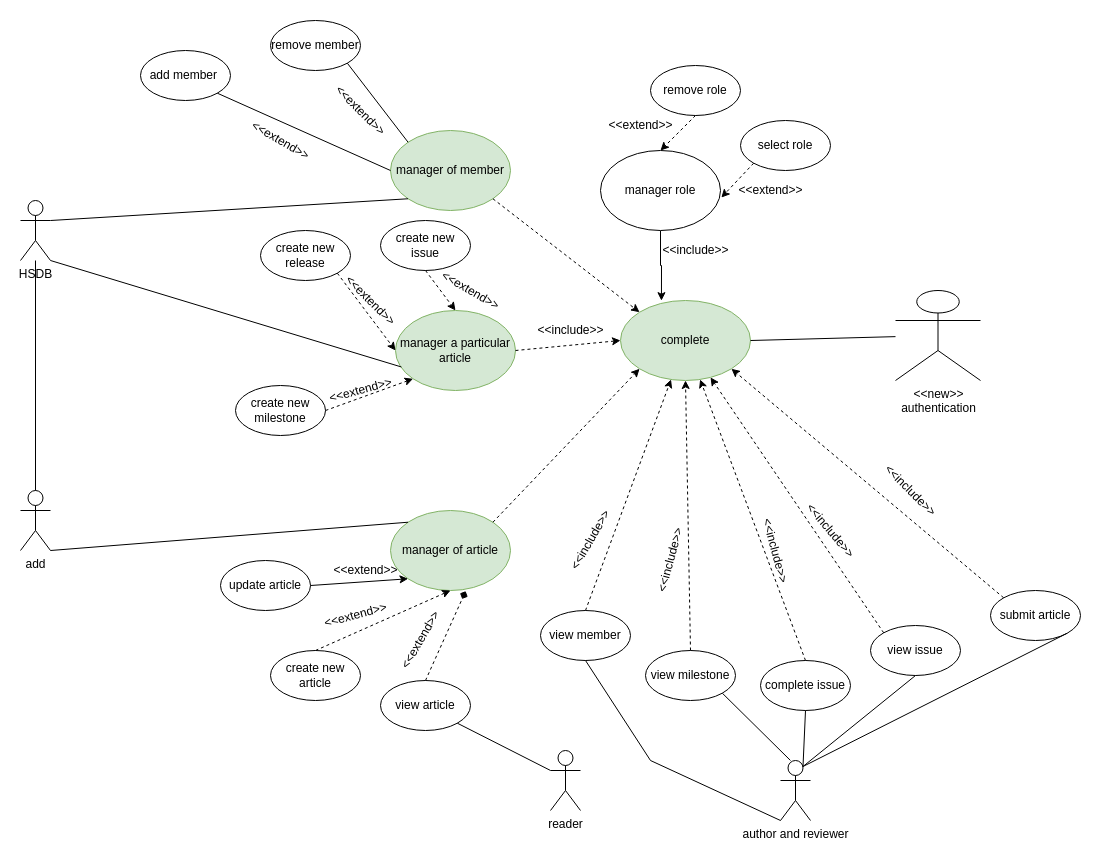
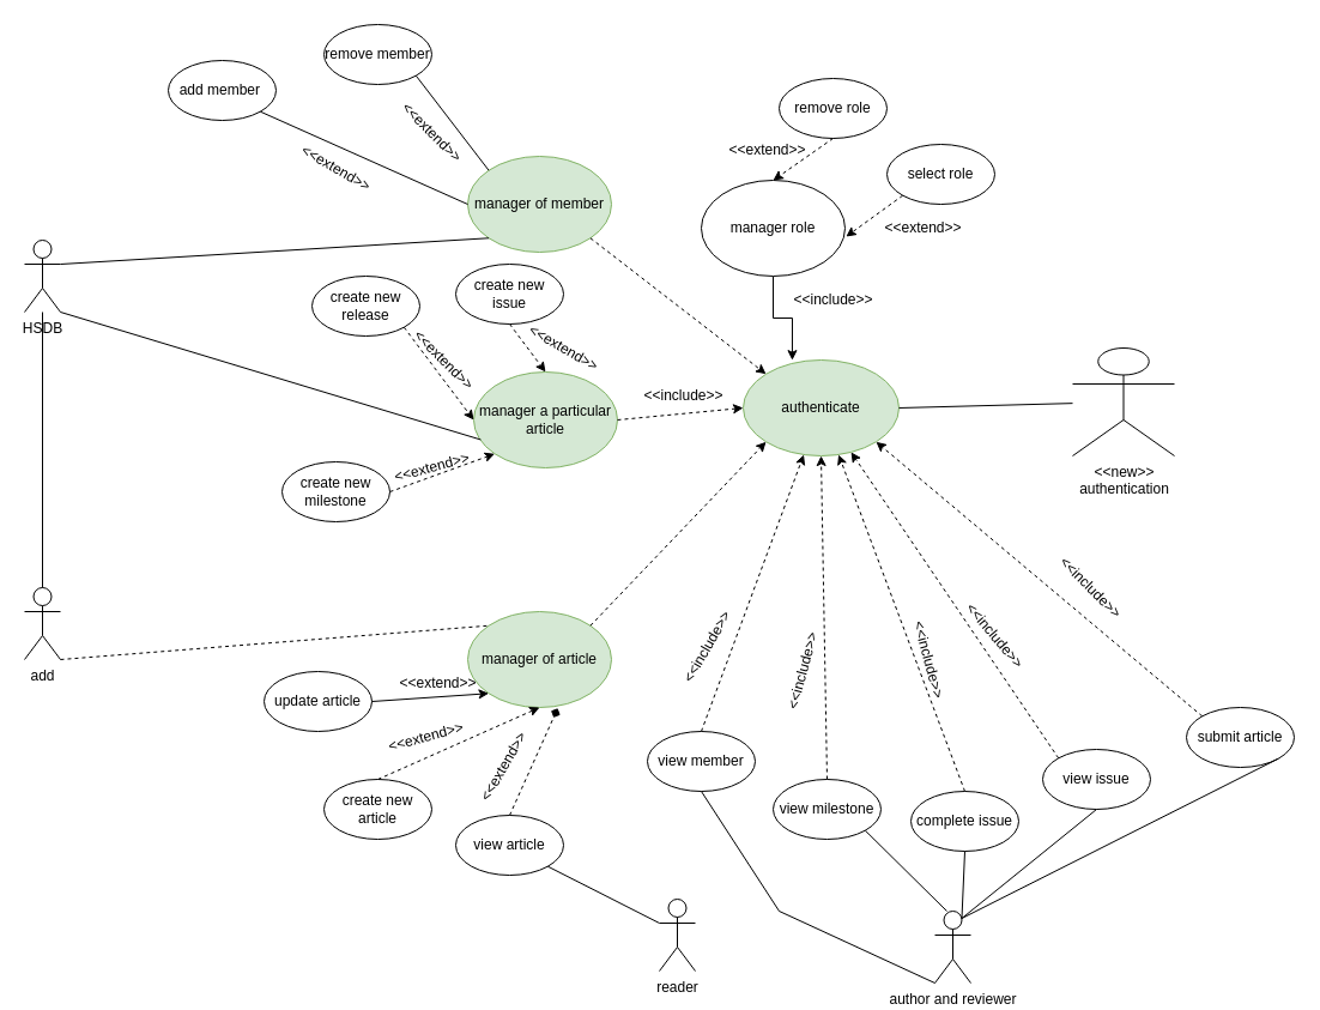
  <mxCell id="0" />
  <mxCell id="1" parent="0" />
- <mxCell id="2" value="complete" style="ellipse;whiteSpace=wrap;html=1;fillColor=#d5e8d4;strokeColor=#82b366;" vertex="1" parent="1"><mxGeometry x="620" y="300" width="130" height="80" as="geometry" /></mxCell>
+ <mxCell id="2" value="authenticate" style="ellipse;whiteSpace=wrap;html=1;fillColor=#d5e8d4;strokeColor=#82b366;" vertex="1" parent="1"><mxGeometry x="620" y="300" width="130" height="80" as="geometry" /></mxCell>
  <mxCell id="3" value="manager of member" style="ellipse;whiteSpace=wrap;html=1;fillColor=#d5e8d4;strokeColor=#82b366;" vertex="1" parent="1"><mxGeometry x="390" y="130" width="120" height="80" as="geometry" /></mxCell>
  <mxCell id="4" value="manager a particular&lt;br&gt;article" style="ellipse;whiteSpace=wrap;html=1;fillColor=#d5e8d4;strokeColor=#82b366;" vertex="1" parent="1"><mxGeometry x="395" y="310" width="120" height="80" as="geometry" /></mxCell>
  <mxCell id="5" value="manager of article" style="ellipse;whiteSpace=wrap;html=1;fillColor=#d5e8d4;strokeColor=#82b366;" vertex="1" parent="1"><mxGeometry x="390" y="510" width="120" height="80" as="geometry" /></mxCell>
  <mxCell id="6" value="remove member" style="ellipse;whiteSpace=wrap;html=1;" vertex="1" parent="1"><mxGeometry x="270" y="20" width="90" height="50" as="geometry" /></mxCell>
  <mxCell id="7" value="view article" style="ellipse;whiteSpace=wrap;html=1;" vertex="1" parent="1"><mxGeometry x="380" y="680" width="90" height="50" as="geometry" /></mxCell>
  <mxCell id="8" value="add member&amp;nbsp;" style="ellipse;whiteSpace=wrap;html=1;" vertex="1" parent="1"><mxGeometry x="140" y="50" width="90" height="50" as="geometry" /></mxCell>
  <mxCell id="9" value="" style="endArrow=none;html=1;rounded=0;entryX=1;entryY=1;entryDx=0;entryDy=0;exitX=0;exitY=0.5;exitDx=0;exitDy=0;" edge="1" parent="1" source="3" target="8"><mxGeometry width="50" height="50" relative="1" as="geometry"><mxPoint x="210" y="160" as="sourcePoint" /><mxPoint x="260" y="110" as="targetPoint" /></mxGeometry></mxCell>
  <mxCell id="10" value="" style="endArrow=none;html=1;rounded=0;entryX=1;entryY=1;entryDx=0;entryDy=0;exitX=0;exitY=0;exitDx=0;exitDy=0;" edge="1" parent="1" source="3" target="6"><mxGeometry width="50" height="50" relative="1" as="geometry"><mxPoint x="340" y="120" as="sourcePoint" /><mxPoint x="390" y="70" as="targetPoint" /></mxGeometry></mxCell>
  <mxCell id="11" value="" style="endArrow=classic;html=1;rounded=0;strokeColor=default;exitX=1;exitY=0.5;exitDx=0;exitDy=0;entryX=0;entryY=0.5;entryDx=0;entryDy=0;dashed=1;" edge="1" parent="1" source="4" target="2"><mxGeometry width="50" height="50" relative="1" as="geometry"><mxPoint x="570" y="370" as="sourcePoint" /><mxPoint x="620" y="320" as="targetPoint" /></mxGeometry></mxCell>
  <mxCell id="12" value="" style="endArrow=classic;html=1;rounded=0;dashed=1;strokeColor=default;entryX=0;entryY=0;entryDx=0;entryDy=0;exitX=1;exitY=1;exitDx=0;exitDy=0;" edge="1" parent="1" source="3" target="2"><mxGeometry width="50" height="50" relative="1" as="geometry"><mxPoint x="510" y="230" as="sourcePoint" /><mxPoint x="560" y="180" as="targetPoint" /></mxGeometry></mxCell>
  <mxCell id="13" value="" style="endArrow=classic;html=1;rounded=0;dashed=1;strokeColor=default;entryX=0;entryY=1;entryDx=0;entryDy=0;exitX=1;exitY=0;exitDx=0;exitDy=0;" edge="1" parent="1" source="5" target="2"><mxGeometry width="50" height="50" relative="1" as="geometry"><mxPoint x="565" y="440" as="sourcePoint" /><mxPoint x="615" y="390" as="targetPoint" /></mxGeometry></mxCell>
  <mxCell id="14" value="view issue" style="ellipse;whiteSpace=wrap;html=1;" vertex="1" parent="1"><mxGeometry x="870" y="625" width="90" height="50" as="geometry" /></mxCell>
  <mxCell id="15" value="view milestone" style="ellipse;whiteSpace=wrap;html=1;" vertex="1" parent="1"><mxGeometry x="645" y="650" width="90" height="50" as="geometry" /></mxCell>
  <mxCell id="16" value="view member" style="ellipse;whiteSpace=wrap;html=1;" vertex="1" parent="1"><mxGeometry x="540" y="610" width="90" height="50" as="geometry" /></mxCell>
  <mxCell id="17" value="complete issue" style="ellipse;whiteSpace=wrap;html=1;" vertex="1" parent="1"><mxGeometry x="760" y="660" width="90" height="50" as="geometry" /></mxCell>
  <mxCell id="18" value="create new article" style="ellipse;whiteSpace=wrap;html=1;" vertex="1" parent="1"><mxGeometry x="270" y="650" width="90" height="50" as="geometry" /></mxCell>
  <mxCell id="19" value="update article" style="ellipse;whiteSpace=wrap;html=1;" vertex="1" parent="1"><mxGeometry x="220" y="560" width="90" height="50" as="geometry" /></mxCell>
  <mxCell id="20" style="edgeStyle=orthogonalEdgeStyle;rounded=0;orthogonalLoop=1;jettySize=auto;html=1;entryX=0.315;entryY=0.002;entryDx=0;entryDy=0;strokeColor=default;entryPerimeter=0;" edge="1" parent="1" source="21" target="2"><mxGeometry relative="1" as="geometry" /></mxCell>
- <mxCell id="21" value="manager role" style="ellipse;whiteSpace=wrap;html=1;" vertex="1" parent="1"><mxGeometry x="600" y="150" width="120" height="80" as="geometry" /></mxCell>
+ <mxCell id="21" value="manager role" style="ellipse;whiteSpace=wrap;html=1;" vertex="1" parent="1"><mxGeometry x="585" y="150" width="120" height="80" as="geometry" /></mxCell>
  <mxCell id="22" value="remove role" style="ellipse;whiteSpace=wrap;html=1;" vertex="1" parent="1"><mxGeometry x="650" y="65" width="90" height="50" as="geometry" /></mxCell>
  <mxCell id="23" value="select role" style="ellipse;whiteSpace=wrap;html=1;direction=west;" vertex="1" parent="1"><mxGeometry x="740" y="120" width="90" height="50" as="geometry" /></mxCell>
  <mxCell id="24" value="" style="endArrow=classic;html=1;rounded=0;strokeColor=default;entryX=1.007;entryY=0.588;entryDx=0;entryDy=0;entryPerimeter=0;exitX=1;exitY=0;exitDx=0;exitDy=0;dashed=1;" edge="1" parent="1" source="23" target="21"><mxGeometry width="50" height="50" relative="1" as="geometry"><mxPoint x="730" y="220" as="sourcePoint" /><mxPoint x="780" y="170" as="targetPoint" /></mxGeometry></mxCell>
  <mxCell id="25" value="" style="endArrow=classic;html=1;rounded=0;strokeColor=default;entryX=0.5;entryY=0;entryDx=0;entryDy=0;exitX=0.5;exitY=1;exitDx=0;exitDy=0;dashed=1;" edge="1" parent="1" source="22" target="21"><mxGeometry width="50" height="50" relative="1" as="geometry"><mxPoint x="610" y="160" as="sourcePoint" /><mxPoint x="660" y="110" as="targetPoint" /></mxGeometry></mxCell>
  <mxCell id="26" value="&amp;lt;&amp;lt;extend&amp;gt;&amp;gt;" style="text;html=1;align=center;verticalAlign=middle;resizable=0;points=[];autosize=1;strokeColor=none;fillColor=none;" vertex="1" parent="1"><mxGeometry x="730" y="180" width="80" height="20" as="geometry" /></mxCell>
  <mxCell id="27" value="&amp;lt;&amp;lt;extend&amp;gt;&amp;gt;" style="text;html=1;align=center;verticalAlign=middle;resizable=0;points=[];autosize=1;strokeColor=none;fillColor=none;" vertex="1" parent="1"><mxGeometry x="600" y="115" width="80" height="20" as="geometry" /></mxCell>
  <mxCell id="28" value="&amp;lt;&amp;lt;include&amp;gt;&amp;gt;" style="text;html=1;align=center;verticalAlign=middle;resizable=0;points=[];autosize=1;strokeColor=none;fillColor=none;" vertex="1" parent="1"><mxGeometry x="655" y="240" width="80" height="20" as="geometry" /></mxCell>
  <mxCell id="29" value="create new issue" style="ellipse;whiteSpace=wrap;html=1;" vertex="1" parent="1"><mxGeometry x="380" y="220" width="90" height="50" as="geometry" /></mxCell>
  <mxCell id="30" value="create new release" style="ellipse;whiteSpace=wrap;html=1;" vertex="1" parent="1"><mxGeometry x="260" y="230" width="90" height="50" as="geometry" /></mxCell>
  <mxCell id="31" value="create new milestone" style="ellipse;whiteSpace=wrap;html=1;" vertex="1" parent="1"><mxGeometry x="235" y="385" width="90" height="50" as="geometry" /></mxCell>
  <mxCell id="32" value="" style="endArrow=classic;html=1;rounded=0;dashed=1;strokeColor=default;entryX=0;entryY=1;entryDx=0;entryDy=0;exitX=1;exitY=0.5;exitDx=0;exitDy=0;" edge="1" parent="1" source="31" target="4"><mxGeometry width="50" height="50" relative="1" as="geometry"><mxPoint x="360" y="390" as="sourcePoint" /><mxPoint x="410" y="340" as="targetPoint" /></mxGeometry></mxCell>
  <mxCell id="33" value="" style="endArrow=classic;html=1;rounded=0;dashed=1;strokeColor=default;exitX=1;exitY=1;exitDx=0;exitDy=0;entryX=0;entryY=0.5;entryDx=0;entryDy=0;" edge="1" parent="1" source="30" target="4"><mxGeometry width="50" height="50" relative="1" as="geometry"><mxPoint x="350" y="350" as="sourcePoint" /><mxPoint x="400" y="300" as="targetPoint" /></mxGeometry></mxCell>
  <mxCell id="34" value="" style="endArrow=classic;html=1;rounded=0;dashed=1;strokeColor=default;entryX=0.5;entryY=0;entryDx=0;entryDy=0;exitX=0.5;exitY=1;exitDx=0;exitDy=0;" edge="1" parent="1" source="29" target="4"><mxGeometry width="50" height="50" relative="1" as="geometry"><mxPoint x="390" y="320" as="sourcePoint" /><mxPoint x="440" y="270" as="targetPoint" /></mxGeometry></mxCell>
  <mxCell id="35" value="&amp;lt;&amp;lt;extend&amp;gt;&amp;gt;" style="text;html=1;align=center;verticalAlign=middle;resizable=0;points=[];autosize=1;strokeColor=none;fillColor=none;rotation=30;" vertex="1" parent="1"><mxGeometry x="240" y="130" width="80" height="20" as="geometry" /></mxCell>
  <mxCell id="36" value="&amp;lt;&amp;lt;include&amp;gt;&amp;gt;" style="text;html=1;align=center;verticalAlign=middle;resizable=0;points=[];autosize=1;strokeColor=none;fillColor=none;" vertex="1" parent="1"><mxGeometry x="530" y="320" width="80" height="20" as="geometry" /></mxCell>
  <mxCell id="37" value="HSDB" style="shape=umlActor;verticalLabelPosition=bottom;verticalAlign=top;html=1;outlineConnect=0;" vertex="1" parent="1"><mxGeometry x="20" y="200" width="30" height="60" as="geometry" /></mxCell>
  <mxCell id="38" value="add" style="shape=umlActor;verticalLabelPosition=bottom;verticalAlign=top;html=1;outlineConnect=0;" vertex="1" parent="1"><mxGeometry x="20" y="490" width="30" height="60" as="geometry" /></mxCell>
  <mxCell id="39" value="" style="endArrow=none;html=1;rounded=0;strokeColor=default;exitX=0.5;exitY=0;exitDx=0;exitDy=0;exitPerimeter=0;" edge="1" parent="1" source="38" target="37"><mxGeometry width="50" height="50" relative="1" as="geometry"><mxPoint x="30" y="310" as="sourcePoint" /><mxPoint x="80" y="260" as="targetPoint" /></mxGeometry></mxCell>
  <mxCell id="40" value="" style="endArrow=none;html=1;rounded=0;strokeColor=default;entryX=0.049;entryY=0.706;entryDx=0;entryDy=0;entryPerimeter=0;" edge="1" parent="1" target="4"><mxGeometry width="50" height="50" relative="1" as="geometry"><mxPoint x="50" y="260" as="sourcePoint" /><mxPoint x="110" y="250" as="targetPoint" /></mxGeometry></mxCell>
  <mxCell id="41" value="" style="endArrow=none;html=1;rounded=0;strokeColor=default;entryX=0;entryY=1;entryDx=0;entryDy=0;" edge="1" parent="1" target="3"><mxGeometry width="50" height="50" relative="1" as="geometry"><mxPoint x="50" y="220" as="sourcePoint" /><mxPoint x="100" y="170" as="targetPoint" /></mxGeometry></mxCell>
- <mxCell id="42" value="" style="endArrow=none;html=1;rounded=0;strokeColor=default;exitX=1;exitY=1;exitDx=0;exitDy=0;exitPerimeter=0;entryX=0;entryY=0;entryDx=0;entryDy=0;" edge="1" parent="1" source="38" target="5"><mxGeometry width="50" height="50" relative="1" as="geometry"><mxPoint x="110" y="610" as="sourcePoint" /><mxPoint x="160" y="560" as="targetPoint" /></mxGeometry></mxCell>
+ <mxCell id="42" value="" style="endArrow=none;html=1;rounded=0;strokeColor=default;exitX=1;exitY=1;exitDx=0;exitDy=0;exitPerimeter=0;entryX=0;entryY=0;entryDx=0;entryDy=0;dashed=1;" edge="1" parent="1" source="38" target="5"><mxGeometry width="50" height="50" relative="1" as="geometry"><mxPoint x="110" y="610" as="sourcePoint" /><mxPoint x="160" y="560" as="targetPoint" /></mxGeometry></mxCell>
  <mxCell id="43" value="&amp;lt;&amp;lt;extend&amp;gt;&amp;gt;" style="text;html=1;align=center;verticalAlign=middle;resizable=0;points=[];autosize=1;strokeColor=none;fillColor=none;rotation=45;" vertex="1" parent="1"><mxGeometry x="320" y="100" width="80" height="20" as="geometry" /></mxCell>
  <mxCell id="44" value="&amp;lt;&amp;lt;extend&amp;gt;&amp;gt;" style="text;html=1;align=center;verticalAlign=middle;resizable=0;points=[];autosize=1;strokeColor=none;fillColor=none;rotation=-15;" vertex="1" parent="1"><mxGeometry x="320" y="380" width="80" height="20" as="geometry" /></mxCell>
  <mxCell id="45" value="&amp;lt;&amp;lt;extend&amp;gt;&amp;gt;" style="text;html=1;align=center;verticalAlign=middle;resizable=0;points=[];autosize=1;strokeColor=none;fillColor=none;rotation=45;" vertex="1" parent="1"><mxGeometry x="330" y="290" width="80" height="20" as="geometry" /></mxCell>
  <mxCell id="46" value="&amp;lt;&amp;lt;extend&amp;gt;&amp;gt;" style="text;html=1;align=center;verticalAlign=middle;resizable=0;points=[];autosize=1;strokeColor=none;fillColor=none;rotation=30;" vertex="1" parent="1"><mxGeometry x="430" y="280" width="80" height="20" as="geometry" /></mxCell>
  <mxCell id="47" value="" style="endArrow=classic;html=1;rounded=0;strokeColor=default;exitX=1;exitY=0.5;exitDx=0;exitDy=0;entryX=0;entryY=1;entryDx=0;entryDy=0;dashed=0;" edge="1" parent="1" source="19" target="5"><mxGeometry width="50" height="50" relative="1" as="geometry"><mxPoint x="340" y="600" as="sourcePoint" /><mxPoint x="390" y="550" as="targetPoint" /></mxGeometry></mxCell>
  <mxCell id="48" value="" style="endArrow=classic;html=1;rounded=0;strokeColor=default;entryX=0.5;entryY=1;entryDx=0;entryDy=0;dashed=1;exitX=0.5;exitY=0;exitDx=0;exitDy=0;" edge="1" parent="1" source="18" target="5"><mxGeometry width="50" height="50" relative="1" as="geometry"><mxPoint x="430" y="630" as="sourcePoint" /><mxPoint x="480" y="580" as="targetPoint" /></mxGeometry></mxCell>
  <mxCell id="49" value="&amp;lt;&amp;lt;extend&amp;gt;&amp;gt;" style="text;html=1;align=center;verticalAlign=middle;resizable=0;points=[];autosize=1;strokeColor=none;fillColor=none;" vertex="1" parent="1"><mxGeometry x="325" y="560" width="80" height="20" as="geometry" /></mxCell>
  <mxCell id="50" value="&amp;lt;&amp;lt;extend&amp;gt;&amp;gt;" style="text;html=1;align=center;verticalAlign=middle;resizable=0;points=[];autosize=1;strokeColor=none;fillColor=none;rotation=-15;" vertex="1" parent="1"><mxGeometry x="315" y="605" width="80" height="20" as="geometry" /></mxCell>
  <mxCell id="51" value="submit article" style="ellipse;whiteSpace=wrap;html=1;" vertex="1" parent="1"><mxGeometry x="990" y="590" width="90" height="50" as="geometry" /></mxCell>
  <mxCell id="52" value="" style="endArrow=classic;html=1;rounded=0;dashed=1;strokeColor=default;exitX=0.5;exitY=0;exitDx=0;exitDy=0;" edge="1" parent="1" source="16" target="2"><mxGeometry width="50" height="50" relative="1" as="geometry"><mxPoint x="570" y="590" as="sourcePoint" /><mxPoint x="620" y="540" as="targetPoint" /></mxGeometry></mxCell>
  <mxCell id="53" value="" style="endArrow=classic;html=1;rounded=0;dashed=1;strokeColor=default;entryX=0.5;entryY=1;entryDx=0;entryDy=0;exitX=0.5;exitY=0;exitDx=0;exitDy=0;" edge="1" parent="1" source="15" target="2"><mxGeometry width="50" height="50" relative="1" as="geometry"><mxPoint x="670" y="610" as="sourcePoint" /><mxPoint x="720" y="560" as="targetPoint" /></mxGeometry></mxCell>
  <mxCell id="54" value="" style="endArrow=classic;html=1;rounded=0;dashed=1;strokeColor=default;exitX=0.5;exitY=0;exitDx=0;exitDy=0;" edge="1" parent="1" source="17" target="2"><mxGeometry width="50" height="50" relative="1" as="geometry"><mxPoint x="780" y="595" as="sourcePoint" /><mxPoint x="830" y="545" as="targetPoint" /></mxGeometry></mxCell>
  <mxCell id="55" value="" style="endArrow=classic;html=1;rounded=0;dashed=1;strokeColor=default;exitX=0;exitY=0;exitDx=0;exitDy=0;" edge="1" parent="1" source="14" target="2"><mxGeometry width="50" height="50" relative="1" as="geometry"><mxPoint x="880" y="550" as="sourcePoint" /><mxPoint x="930" y="500" as="targetPoint" /></mxGeometry></mxCell>
  <mxCell id="56" value="" style="endArrow=classic;html=1;rounded=0;dashed=1;strokeColor=default;entryX=1;entryY=1;entryDx=0;entryDy=0;exitX=0;exitY=0;exitDx=0;exitDy=0;" edge="1" parent="1" source="51" target="2"><mxGeometry width="50" height="50" relative="1" as="geometry"><mxPoint x="970" y="540" as="sourcePoint" /><mxPoint x="1020" y="490" as="targetPoint" /></mxGeometry></mxCell>
  <mxCell id="57" value="&amp;lt;&amp;lt;include&amp;gt;&amp;gt;" style="text;html=1;align=center;verticalAlign=middle;resizable=0;points=[];autosize=1;strokeColor=none;fillColor=none;rotation=45;" vertex="1" parent="1"><mxGeometry x="870" y="480" width="80" height="20" as="geometry" /></mxCell>
  <mxCell id="58" value="&amp;lt;&amp;lt;include&amp;gt;&amp;gt;" style="text;html=1;align=center;verticalAlign=middle;resizable=0;points=[];autosize=1;strokeColor=none;fillColor=none;rotation=50;" vertex="1" parent="1"><mxGeometry x="790" y="520" width="80" height="20" as="geometry" /></mxCell>
  <mxCell id="59" value="&amp;lt;&amp;lt;include&amp;gt;&amp;gt;" style="text;html=1;align=center;verticalAlign=middle;resizable=0;points=[];autosize=1;strokeColor=none;fillColor=none;rotation=75;" vertex="1" parent="1"><mxGeometry x="735" y="540" width="80" height="20" as="geometry" /></mxCell>
  <mxCell id="60" value="&amp;lt;&amp;lt;include&amp;gt;&amp;gt;" style="text;html=1;align=center;verticalAlign=middle;resizable=0;points=[];autosize=1;strokeColor=none;fillColor=none;rotation=-75;" vertex="1" parent="1"><mxGeometry x="630" y="550" width="80" height="20" as="geometry" /></mxCell>
  <mxCell id="61" value="&amp;lt;&amp;lt;include&amp;gt;&amp;gt;" style="text;html=1;align=center;verticalAlign=middle;resizable=0;points=[];autosize=1;strokeColor=none;fillColor=none;rotation=-60;" vertex="1" parent="1"><mxGeometry x="550" y="530" width="80" height="20" as="geometry" /></mxCell>
  <mxCell id="62" value="" style="endArrow=none;html=1;rounded=0;strokeColor=default;exitX=1;exitY=0.5;exitDx=0;exitDy=0;" edge="1" parent="1" source="2" target="73"><mxGeometry width="50" height="50" relative="1" as="geometry"><mxPoint x="770" y="360" as="sourcePoint" /><mxPoint x="840" y="340" as="targetPoint" /></mxGeometry></mxCell>
  <mxCell id="63" value="author and reviewer" style="shape=umlActor;verticalLabelPosition=bottom;verticalAlign=top;html=1;outlineConnect=0;" vertex="1" parent="1"><mxGeometry x="780" y="760" width="30" height="60" as="geometry" /></mxCell>
  <mxCell id="64" value="reader" style="shape=umlActor;verticalLabelPosition=bottom;verticalAlign=top;html=1;outlineConnect=0;" vertex="1" parent="1"><mxGeometry x="550" y="750" width="30" height="60" as="geometry" /></mxCell>
  <mxCell id="65" value="" style="endArrow=diamond;html=1;rounded=0;strokeColor=default;dashed=1;entryX=0.626;entryY=1.009;entryDx=0;entryDy=0;entryPerimeter=0;exitX=0.5;exitY=0;exitDx=0;exitDy=0;" edge="1" parent="1" source="7" target="5"><mxGeometry width="50" height="50" relative="1" as="geometry"><mxPoint x="430" y="660" as="sourcePoint" /><mxPoint x="480" y="610" as="targetPoint" /></mxGeometry></mxCell>
  <mxCell id="66" value="&amp;lt;&amp;lt;extend&amp;gt;&amp;gt;" style="text;html=1;align=center;verticalAlign=middle;resizable=0;points=[];autosize=1;strokeColor=none;fillColor=none;rotation=-60;" vertex="1" parent="1"><mxGeometry x="380" y="630" width="80" height="20" as="geometry" /></mxCell>
  <mxCell id="67" value="" style="endArrow=none;html=1;rounded=0;strokeColor=default;entryX=1;entryY=1;entryDx=0;entryDy=0;exitX=0;exitY=0.333;exitDx=0;exitDy=0;exitPerimeter=0;" edge="1" parent="1" source="64" target="7"><mxGeometry width="50" height="50" relative="1" as="geometry"><mxPoint x="470" y="800" as="sourcePoint" /><mxPoint x="520" y="750" as="targetPoint" /></mxGeometry></mxCell>
  <mxCell id="68" value="" style="endArrow=none;html=1;rounded=0;strokeColor=default;entryX=0.5;entryY=1;entryDx=0;entryDy=0;exitX=0;exitY=1;exitDx=0;exitDy=0;exitPerimeter=0;" edge="1" parent="1" source="63" target="16"><mxGeometry width="50" height="50" relative="1" as="geometry"><mxPoint x="600" y="780" as="sourcePoint" /><mxPoint x="650" y="730" as="targetPoint" /><Array as="points"><mxPoint x="650" y="760" /></Array></mxGeometry></mxCell>
  <mxCell id="69" value="" style="endArrow=none;html=1;rounded=0;strokeColor=default;entryX=1;entryY=1;entryDx=0;entryDy=0;" edge="1" parent="1" target="15"><mxGeometry width="50" height="50" relative="1" as="geometry"><mxPoint x="790" y="760" as="sourcePoint" /><mxPoint x="700" y="770" as="targetPoint" /><Array as="points"><mxPoint x="790" y="760" /></Array></mxGeometry></mxCell>
  <mxCell id="70" value="" style="endArrow=none;html=1;rounded=0;strokeColor=default;entryX=0.5;entryY=1;entryDx=0;entryDy=0;exitX=0.75;exitY=0.1;exitDx=0;exitDy=0;exitPerimeter=0;" edge="1" parent="1" source="63" target="17"><mxGeometry width="50" height="50" relative="1" as="geometry"><mxPoint x="840" y="790" as="sourcePoint" /><mxPoint x="890" y="740" as="targetPoint" /></mxGeometry></mxCell>
  <mxCell id="71" value="" style="endArrow=none;html=1;rounded=0;strokeColor=default;exitX=0.75;exitY=0.1;exitDx=0;exitDy=0;exitPerimeter=0;entryX=0.5;entryY=1;entryDx=0;entryDy=0;" edge="1" parent="1" source="63" target="14"><mxGeometry width="50" height="50" relative="1" as="geometry"><mxPoint x="880" y="790" as="sourcePoint" /><mxPoint x="930" y="740" as="targetPoint" /></mxGeometry></mxCell>
  <mxCell id="72" value="" style="endArrow=none;html=1;rounded=0;strokeColor=default;exitX=0.75;exitY=0.1;exitDx=0;exitDy=0;exitPerimeter=0;entryX=1;entryY=1;entryDx=0;entryDy=0;" edge="1" parent="1" source="63" target="51"><mxGeometry width="50" height="50" relative="1" as="geometry"><mxPoint x="870" y="800" as="sourcePoint" /><mxPoint x="920" y="750" as="targetPoint" /></mxGeometry></mxCell>
  <mxCell id="73" value="&amp;lt;&amp;lt;new&amp;gt;&amp;gt;&lt;br&gt;authentication" style="shape=umlActor;verticalLabelPosition=bottom;verticalAlign=top;html=1;outlineConnect=0;" vertex="1" parent="1"><mxGeometry x="895" y="290" width="85" height="90" as="geometry" /></mxCell>
